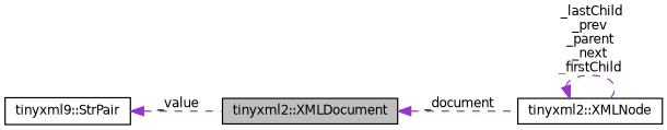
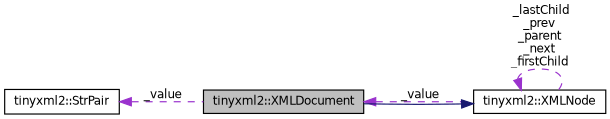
  digraph {
    rankdir=LR
    node [color=black fillcolor=white fontname=Helvetica fontsize=10 shape=record style=filled]
    edge [color=darkorchid3 dir=back fontname=Helvetica fontsize=10 labelfontname=Helvetica labelfontsize=10 style=dashed]
    n1 [fillcolor=grey75 fontcolor=black height=0.2 label="tinyxml2::XMLDocument" width=0.4]
    n2 [height=0.2 label="tinyxml2::XMLNode" width=0.4]
-   n3 [height=0.2 label="tinyxml9::StrPair" width=0.4]
-   n1 -> n2 [label=" _document"]
+   n3 [height=0.2 label="tinyxml2::StrPair" width=0.4]
+   n1 -> n2 [label=" _value"]
+   n2 -> n1 [color=midnightblue style=solid]
    n2 -> n2 [label=" _lastChild\n_prev\n_parent\n_next\n_firstChild"]
    n3 -> n1 [label=" _value"]
  }
